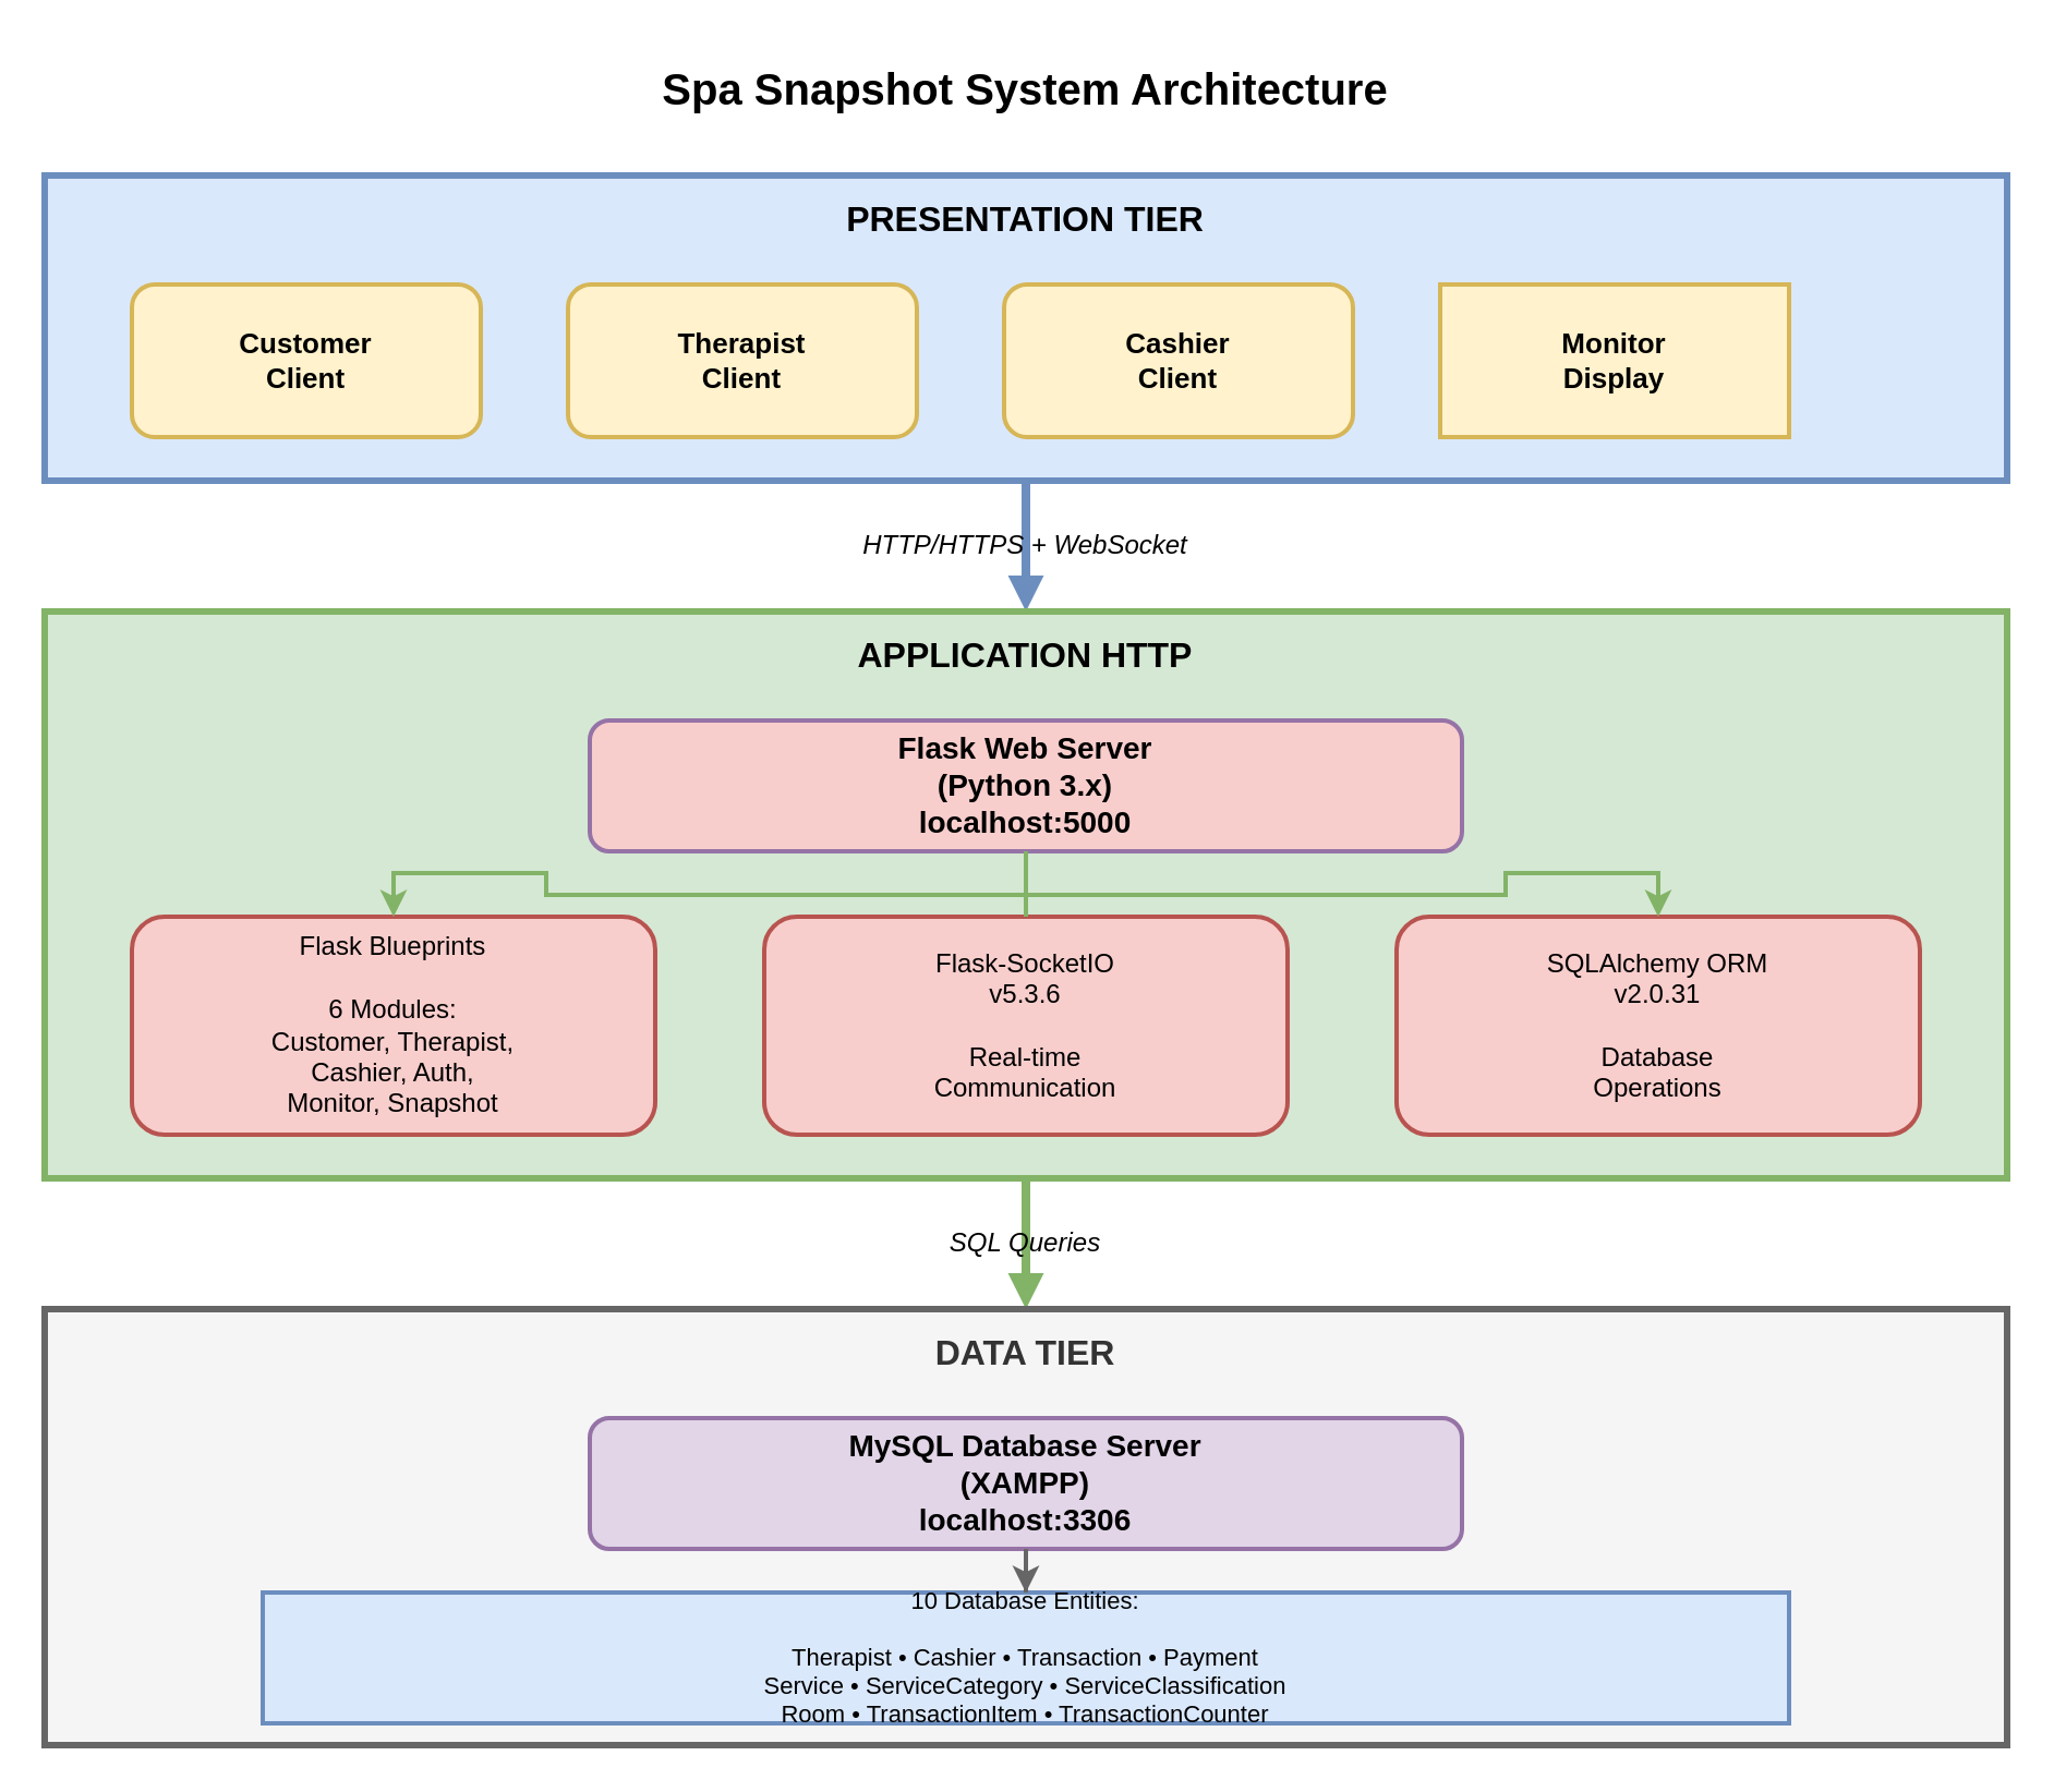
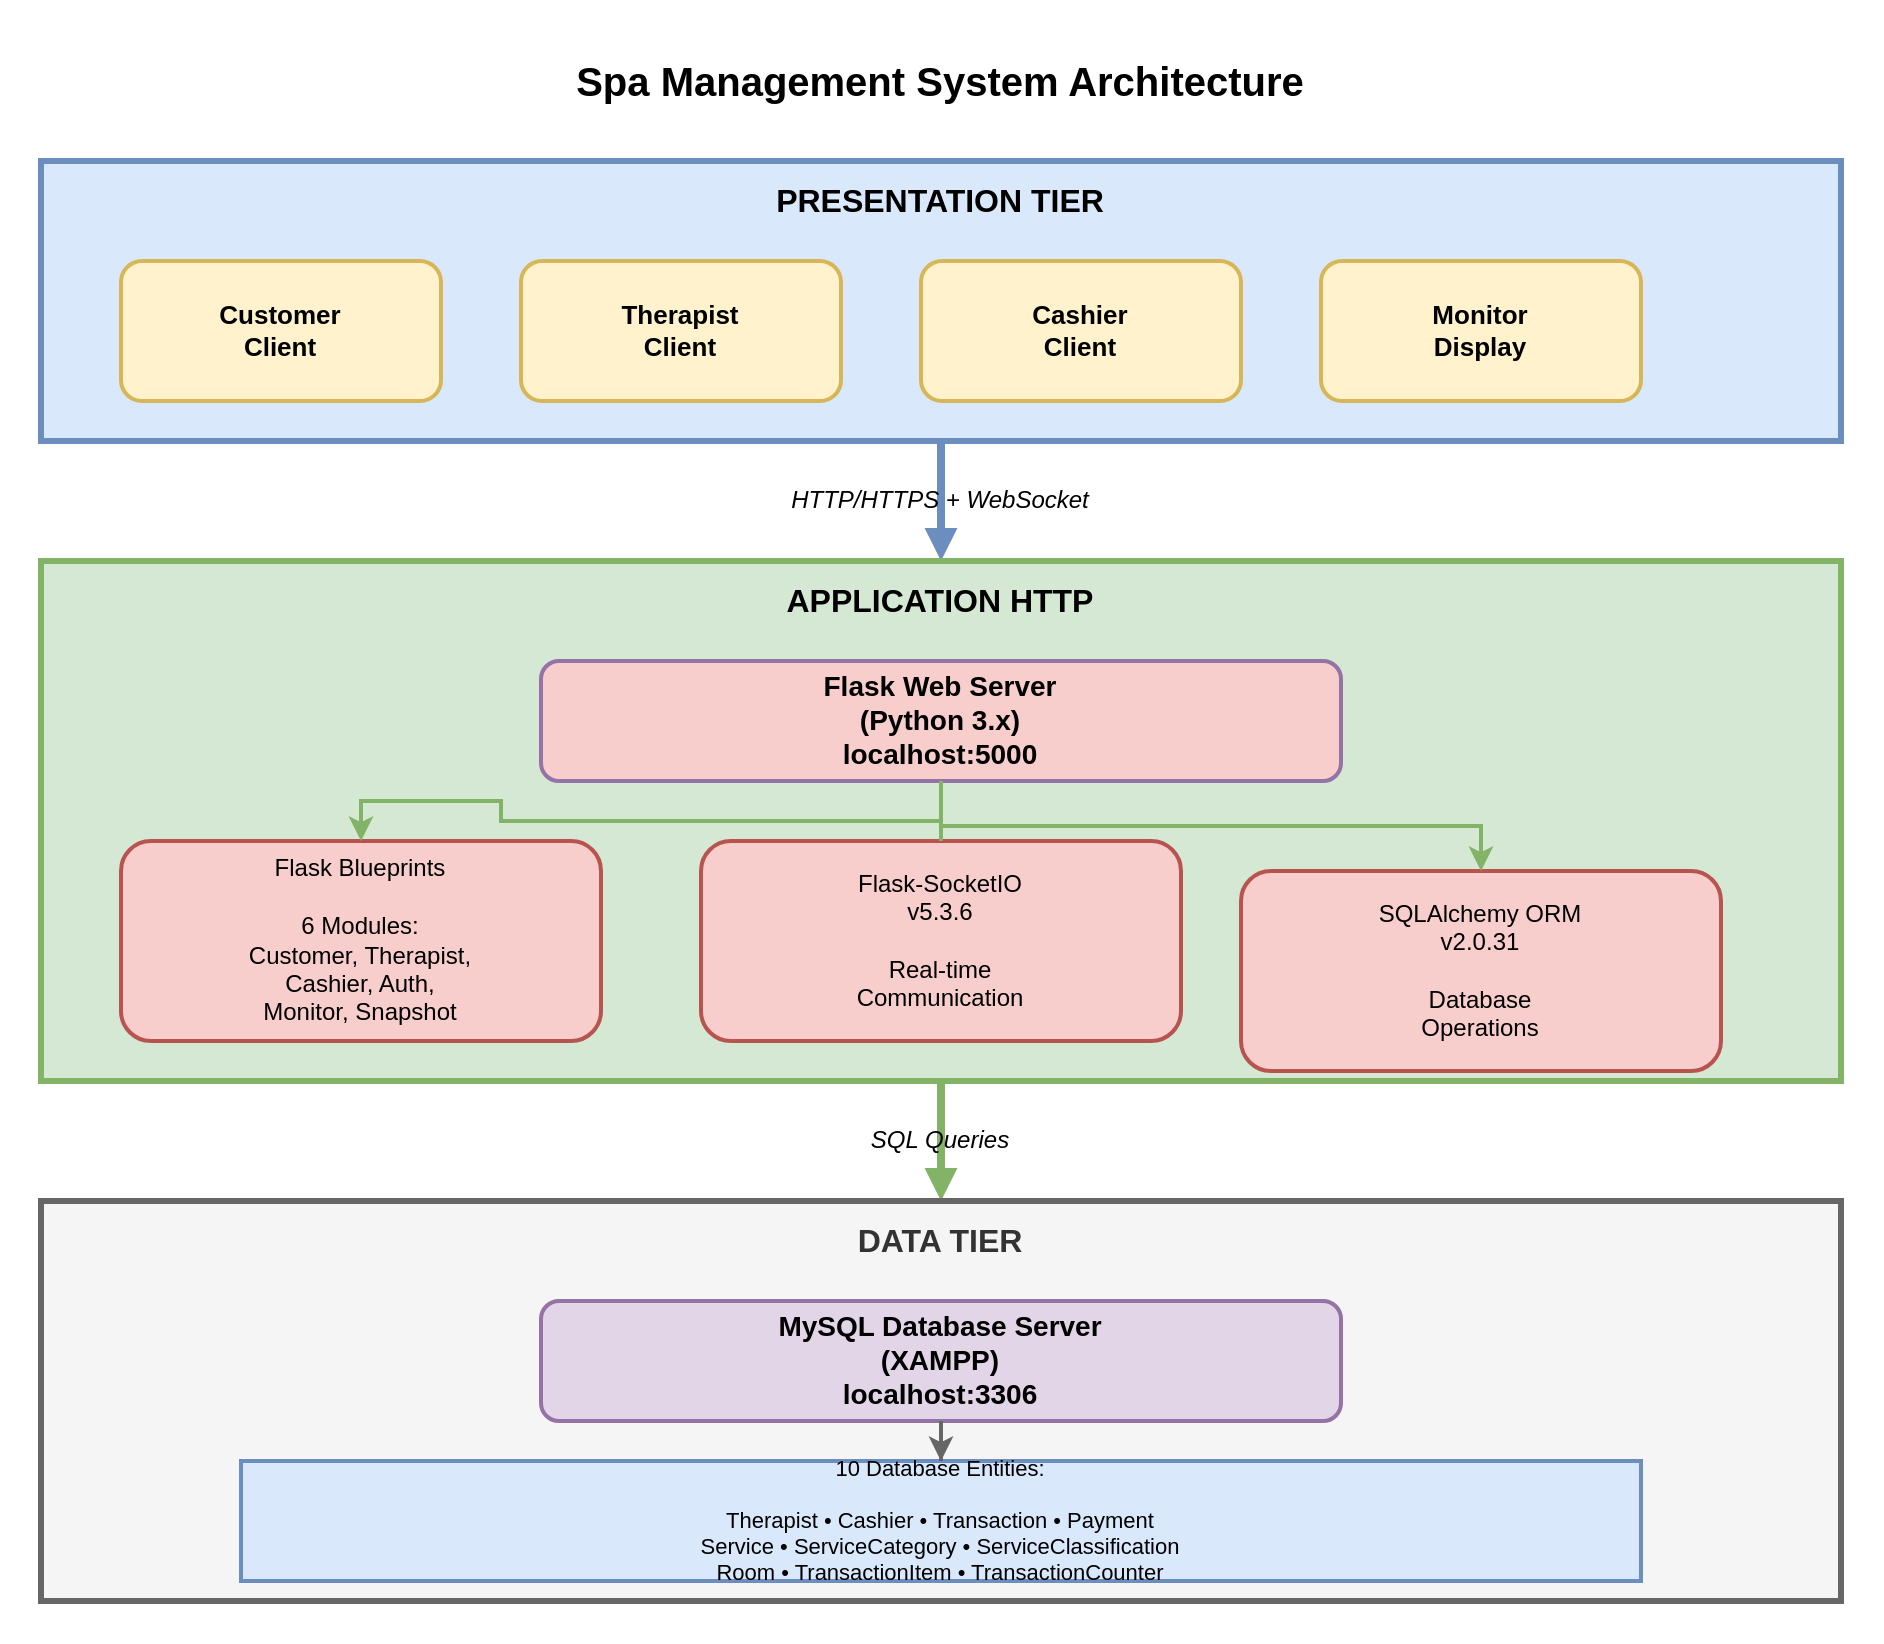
  <mxCell id="0" />
  <mxCell id="1" parent="0" />
- <mxCell id="2" value="Spa Snapshot System Architecture" style="text;html=1;strokeColor=none;fillColor=none;align=center;verticalAlign=middle;whiteSpace=wrap;rounded=0;fontSize=20;fontStyle=1;" vertex="1" parent="1"><mxGeometry x="220" y="20" width="500" height="40" as="geometry" /></mxCell>
+ <mxCell id="2" value="Spa Management System Architecture" style="text;html=1;strokeColor=none;fillColor=none;align=center;verticalAlign=middle;whiteSpace=wrap;rounded=0;fontSize=20;fontStyle=1;" vertex="1" parent="1"><mxGeometry x="220" y="20" width="500" height="40" as="geometry" /></mxCell>
  <mxCell id="3" value="" style="rounded=0;whiteSpace=wrap;html=1;fillColor=#dae8fc;strokeColor=#6c8ebf;strokeWidth=3;" vertex="1" parent="1"><mxGeometry x="20" y="80" width="900" height="140" as="geometry" /></mxCell>
  <mxCell id="4" value="PRESENTATION TIER" style="text;html=1;strokeColor=none;fillColor=none;align=center;verticalAlign=middle;whiteSpace=wrap;rounded=0;fontSize=16;fontStyle=1;" vertex="1" parent="1"><mxGeometry x="20" y="85" width="900" height="30" as="geometry" /></mxCell>
  <mxCell id="5" value="Customer&lt;br&gt;Client" style="rounded=1;whiteSpace=wrap;html=1;fillColor=#fff2cc;strokeColor=#d6b656;fontSize=13;fontStyle=1;strokeWidth=2;" vertex="1" parent="1"><mxGeometry x="60" y="130" width="160" height="70" as="geometry" /></mxCell>
  <mxCell id="6" value="Therapist&lt;br&gt;Client" style="rounded=1;whiteSpace=wrap;html=1;fillColor=#fff2cc;strokeColor=#d6b656;fontSize=13;fontStyle=1;strokeWidth=2;" vertex="1" parent="1"><mxGeometry x="260" y="130" width="160" height="70" as="geometry" /></mxCell>
  <mxCell id="7" value="Cashier&lt;br&gt;Client" style="rounded=1;whiteSpace=wrap;html=1;fillColor=#fff2cc;strokeColor=#d6b656;fontSize=13;fontStyle=1;strokeWidth=2;" vertex="1" parent="1"><mxGeometry x="460" y="130" width="160" height="70" as="geometry" /></mxCell>
- <mxCell id="8" value="Monitor&lt;br&gt;Display" style="whiteSpace=wrap;html=1;fillColor=#fff2cc;strokeColor=#d6b656;fontSize=13;fontStyle=1;strokeWidth=2;rounded=0;" vertex="1" parent="1"><mxGeometry x="660" y="130" width="160" height="70" as="geometry" /></mxCell>
+ <mxCell id="8" value="Monitor&lt;br&gt;Display" style="rounded=1;whiteSpace=wrap;html=1;fillColor=#fff2cc;strokeColor=#d6b656;fontSize=13;fontStyle=1;strokeWidth=2;" vertex="1" parent="1"><mxGeometry x="660" y="130" width="160" height="70" as="geometry" /></mxCell>
  <mxCell id="9" value="" style="edgeStyle=orthogonalEdgeStyle;rounded=0;orthogonalLoop=1;jettySize=auto;html=1;strokeWidth=4;endArrow=block;endFill=1;strokeColor=#6c8ebf;" edge="1" parent="1"><mxGeometry relative="1" as="geometry"><mxPoint x="470" y="220" as="sourcePoint" /><mxPoint x="470" y="280" as="targetPoint" /></mxGeometry></mxCell>
  <mxCell id="10" value="HTTP/HTTPS + WebSocket" style="text;html=1;strokeColor=none;fillColor=none;align=center;verticalAlign=middle;whiteSpace=wrap;rounded=0;fontSize=12;fontStyle=2;" vertex="1" parent="1"><mxGeometry x="320" y="235" width="300" height="30" as="geometry" /></mxCell>
  <mxCell id="11" value="" style="rounded=0;whiteSpace=wrap;html=1;fillColor=#d5e8d4;strokeColor=#82b366;strokeWidth=3;" vertex="1" parent="1"><mxGeometry x="20" y="280" width="900" height="260" as="geometry" /></mxCell>
  <mxCell id="12" value="APPLICATION HTTP" style="text;html=1;strokeColor=none;fillColor=none;align=center;verticalAlign=middle;whiteSpace=wrap;rounded=0;fontSize=16;fontStyle=1;" vertex="1" parent="1"><mxGeometry x="20" y="285" width="900" height="30" as="geometry" /></mxCell>
  <mxCell id="13" value="Flask Web Server&lt;br&gt;(Python 3.x)&lt;br&gt;localhost:5000" style="rounded=1;whiteSpace=wrap;html=1;fillColor=#f8cecc;strokeColor=#9673a6;fontSize=14;fontStyle=1;strokeWidth=2;" vertex="1" parent="1"><mxGeometry x="270" y="330" width="400" height="60" as="geometry" /></mxCell>
  <mxCell id="14" value="Flask Blueprints&lt;br&gt;&lt;br&gt;6 Modules:&lt;br&gt;Customer, Therapist,&lt;br&gt;Cashier, Auth,&lt;br&gt;Monitor, Snapshot" style="rounded=1;whiteSpace=wrap;html=1;fillColor=#f8cecc;strokeColor=#b85450;fontSize=12;strokeWidth=2;align=center;" vertex="1" parent="1"><mxGeometry x="60" y="420" width="240" height="100" as="geometry" /></mxCell>
  <mxCell id="15" value="Flask-SocketIO&lt;br&gt;v5.3.6&lt;br&gt;&lt;br&gt;Real-time&lt;br&gt;Communication" style="rounded=1;whiteSpace=wrap;html=1;fillColor=#f8cecc;strokeColor=#b85450;fontSize=12;strokeWidth=2;align=center;" vertex="1" parent="1"><mxGeometry x="350" y="420" width="240" height="100" as="geometry" /></mxCell>
- <mxCell id="16" value="SQLAlchemy ORM&lt;br&gt;v2.0.31&lt;br&gt;&lt;br&gt;Database&lt;br&gt;Operations" style="rounded=1;whiteSpace=wrap;html=1;fillColor=#f8cecc;strokeColor=#b85450;fontSize=12;strokeWidth=2;align=center;" vertex="1" parent="1"><mxGeometry x="640" y="420" width="240" height="100" as="geometry" /></mxCell>
+ <mxCell id="16" value="SQLAlchemy ORM&lt;br&gt;v2.0.31&lt;br&gt;&lt;br&gt;Database&lt;br&gt;Operations" style="rounded=1;whiteSpace=wrap;html=1;fillColor=#f8cecc;strokeColor=#b85450;fontSize=12;strokeWidth=2;align=center;" vertex="1" parent="1"><mxGeometry x="620" y="435" width="240" height="100" as="geometry" /></mxCell>
  <mxCell id="17" value="" style="edgeStyle=orthogonalEdgeStyle;rounded=0;orthogonalLoop=1;jettySize=auto;html=1;strokeWidth=2;endArrow=classic;endFill=1;strokeColor=#82b366;" edge="1" parent="1" source="13" target="14"><mxGeometry relative="1" as="geometry" /></mxCell>
  <mxCell id="18" value="" style="edgeStyle=orthogonalEdgeStyle;rounded=0;orthogonalLoop=1;jettySize=auto;html=1;strokeWidth=2;endArrow=none;endFill=1;strokeColor=#82b366;" edge="1" parent="1" source="13" target="15"><mxGeometry relative="1" as="geometry" /></mxCell>
  <mxCell id="19" value="" style="edgeStyle=orthogonalEdgeStyle;rounded=0;orthogonalLoop=1;jettySize=auto;html=1;strokeWidth=2;endArrow=classic;endFill=1;strokeColor=#82b366;" edge="1" parent="1" source="13" target="16"><mxGeometry relative="1" as="geometry" /></mxCell>
  <mxCell id="20" value="" style="edgeStyle=orthogonalEdgeStyle;rounded=0;orthogonalLoop=1;jettySize=auto;html=1;strokeWidth=4;endArrow=block;endFill=1;strokeColor=#82b366;" edge="1" parent="1"><mxGeometry relative="1" as="geometry"><mxPoint x="470" y="540" as="sourcePoint" /><mxPoint x="470" y="600" as="targetPoint" /></mxGeometry></mxCell>
  <mxCell id="21" value="SQL Queries" style="text;html=1;strokeColor=none;fillColor=none;align=center;verticalAlign=middle;whiteSpace=wrap;rounded=0;fontSize=12;fontStyle=2;" vertex="1" parent="1"><mxGeometry x="320" y="555" width="300" height="30" as="geometry" /></mxCell>
  <mxCell id="22" value="" style="rounded=0;whiteSpace=wrap;html=1;fillColor=#f5f5f5;strokeColor=#666666;strokeWidth=3;fontColor=#333333;" vertex="1" parent="1"><mxGeometry x="20" y="600" width="900" height="200" as="geometry" /></mxCell>
  <mxCell id="23" value="DATA TIER" style="text;html=1;strokeColor=none;fillColor=none;align=center;verticalAlign=middle;whiteSpace=wrap;rounded=0;fontSize=16;fontStyle=1;fontColor=#333333;" vertex="1" parent="1"><mxGeometry x="20" y="605" width="900" height="30" as="geometry" /></mxCell>
  <mxCell id="24" value="MySQL Database Server&lt;br&gt;(XAMPP)&lt;br&gt;localhost:3306" style="rounded=1;whiteSpace=wrap;html=1;fillColor=#e1d5e7;strokeColor=#9673a6;fontSize=14;fontStyle=1;strokeWidth=2;" vertex="1" parent="1"><mxGeometry x="270" y="650" width="400" height="60" as="geometry" /></mxCell>
  <mxCell id="25" value="10 Database Entities:&lt;br&gt;&lt;br&gt;Therapist • Cashier • Transaction • Payment&lt;br&gt;Service • ServiceCategory • ServiceClassification&lt;br&gt;Room • TransactionItem • TransactionCounter" style="rounded=0;whiteSpace=wrap;html=1;fillColor=#dae8fc;strokeColor=#6c8ebf;fontSize=11;strokeWidth=2;align=center;" vertex="1" parent="1"><mxGeometry x="120" y="730" width="700" height="60" as="geometry" /></mxCell>
  <mxCell id="26" value="" style="edgeStyle=orthogonalEdgeStyle;rounded=0;orthogonalLoop=1;jettySize=auto;html=1;strokeWidth=2;endArrow=classic;endFill=1;strokeColor=#666666;" edge="1" parent="1" source="24" target="25"><mxGeometry relative="1" as="geometry" /></mxCell>
